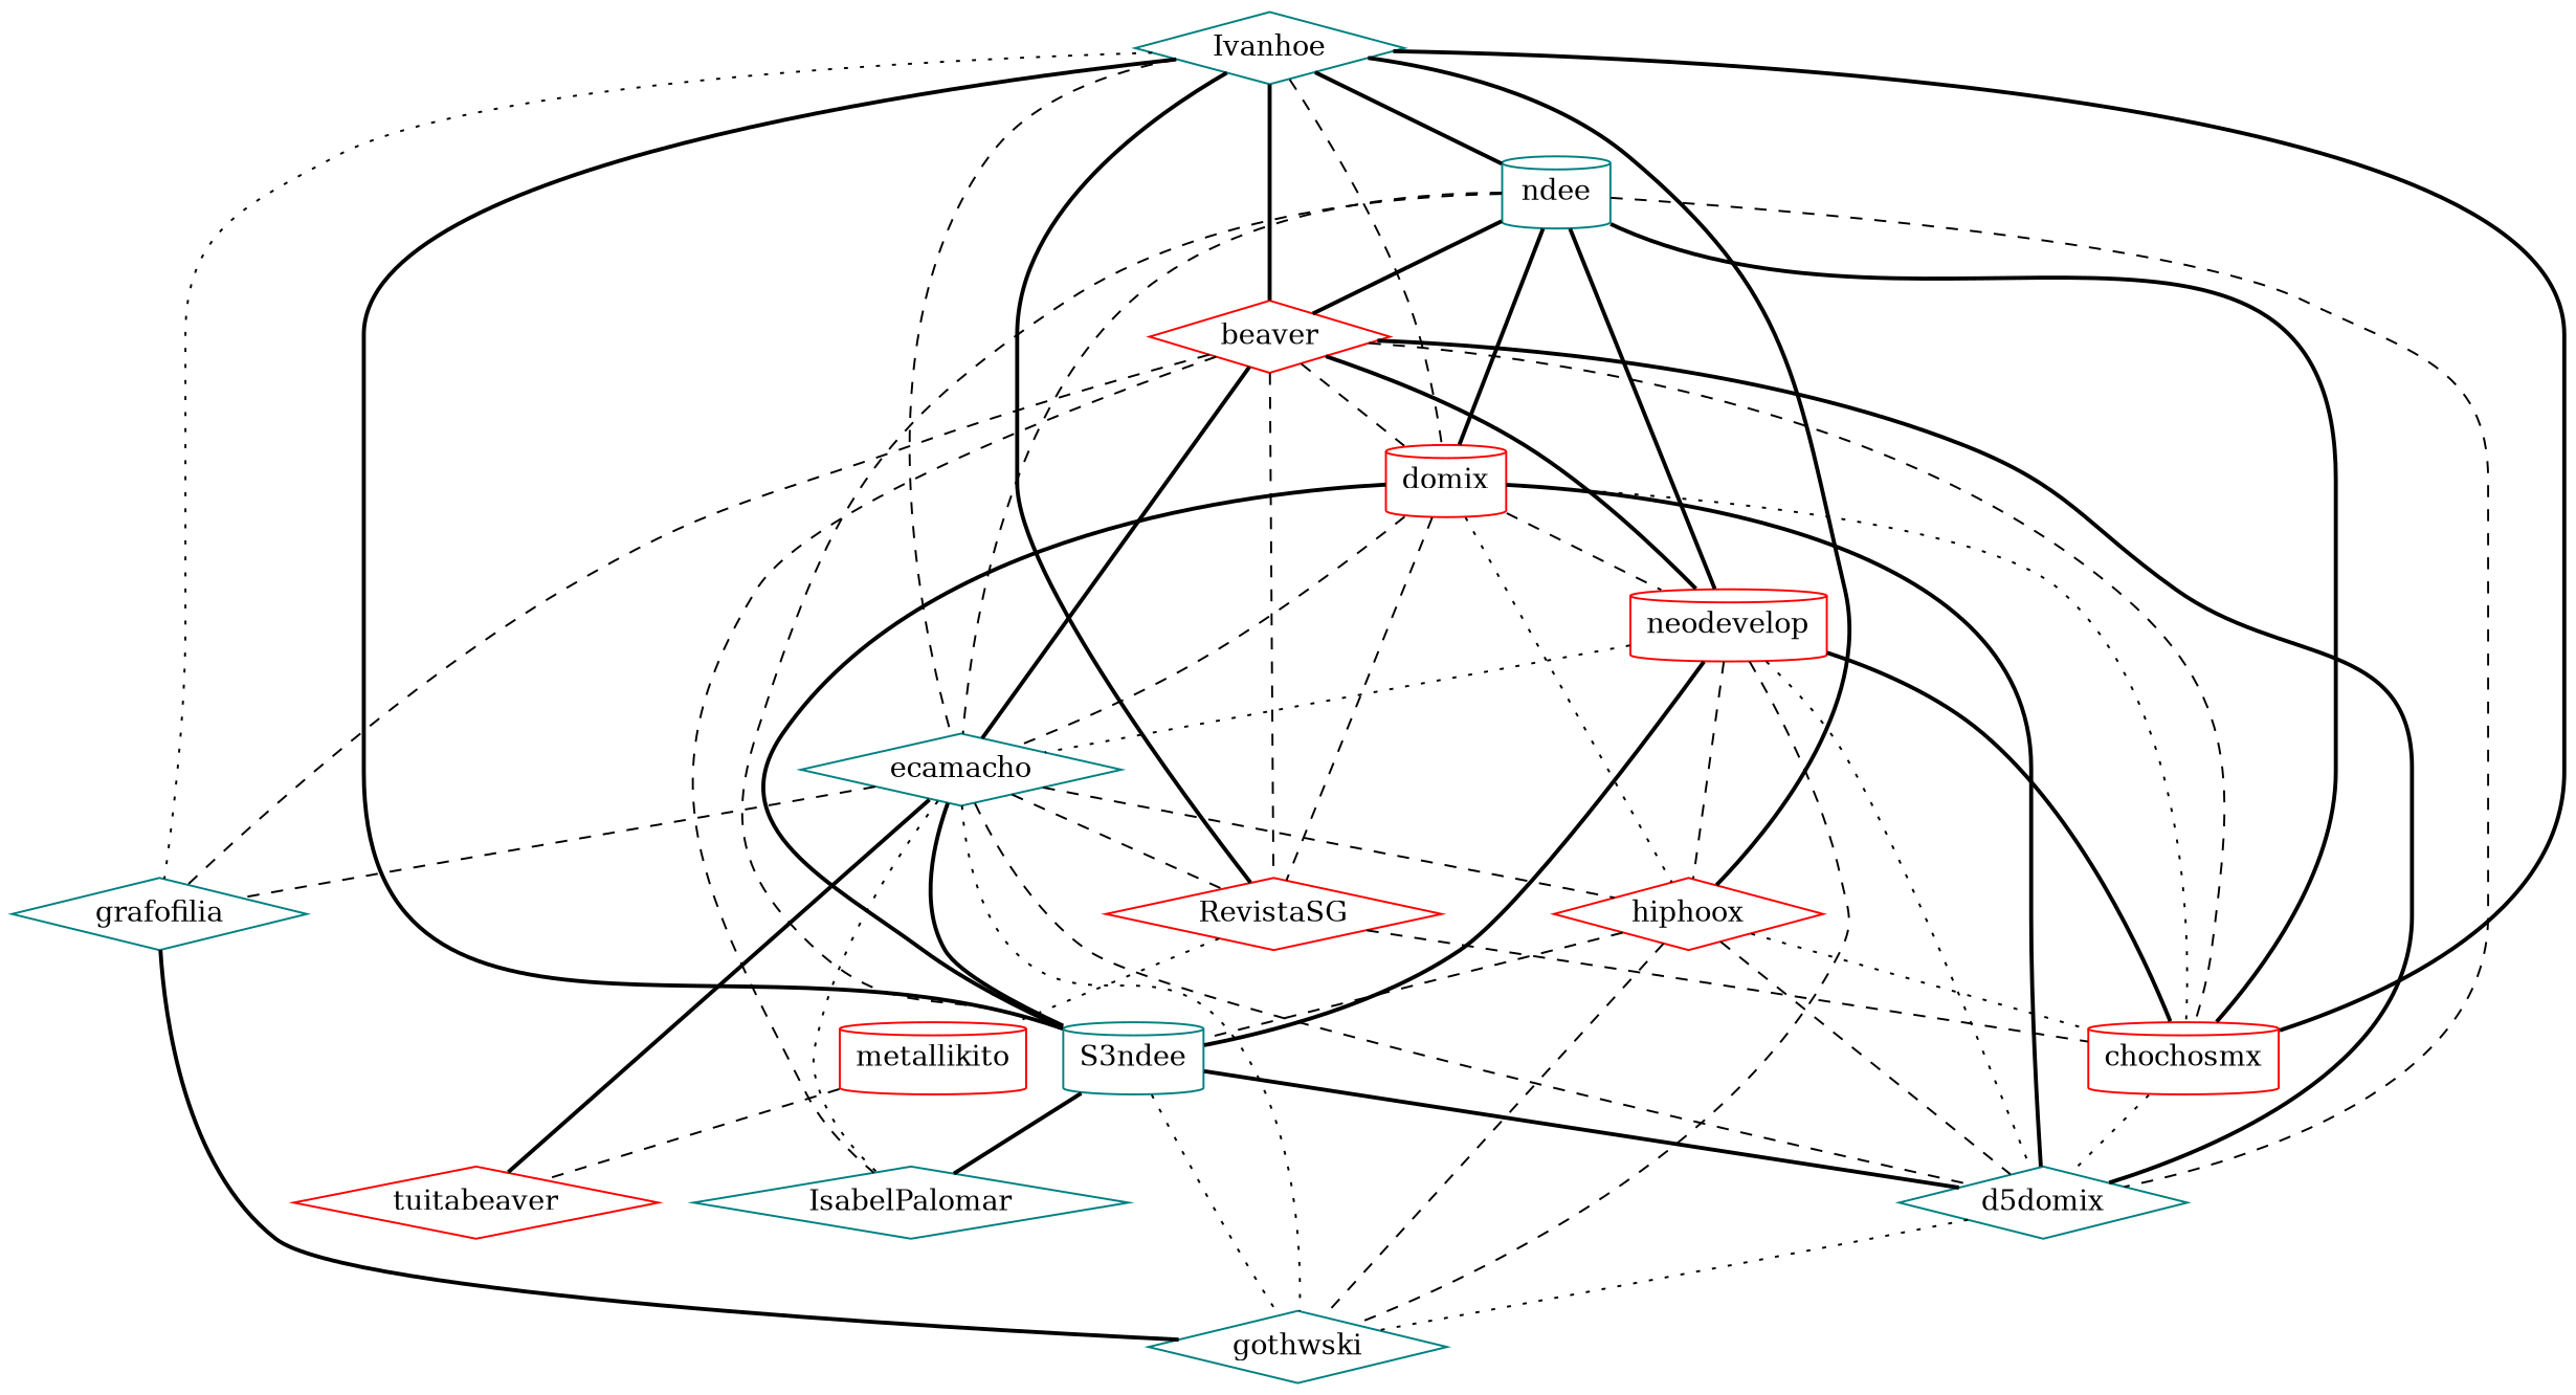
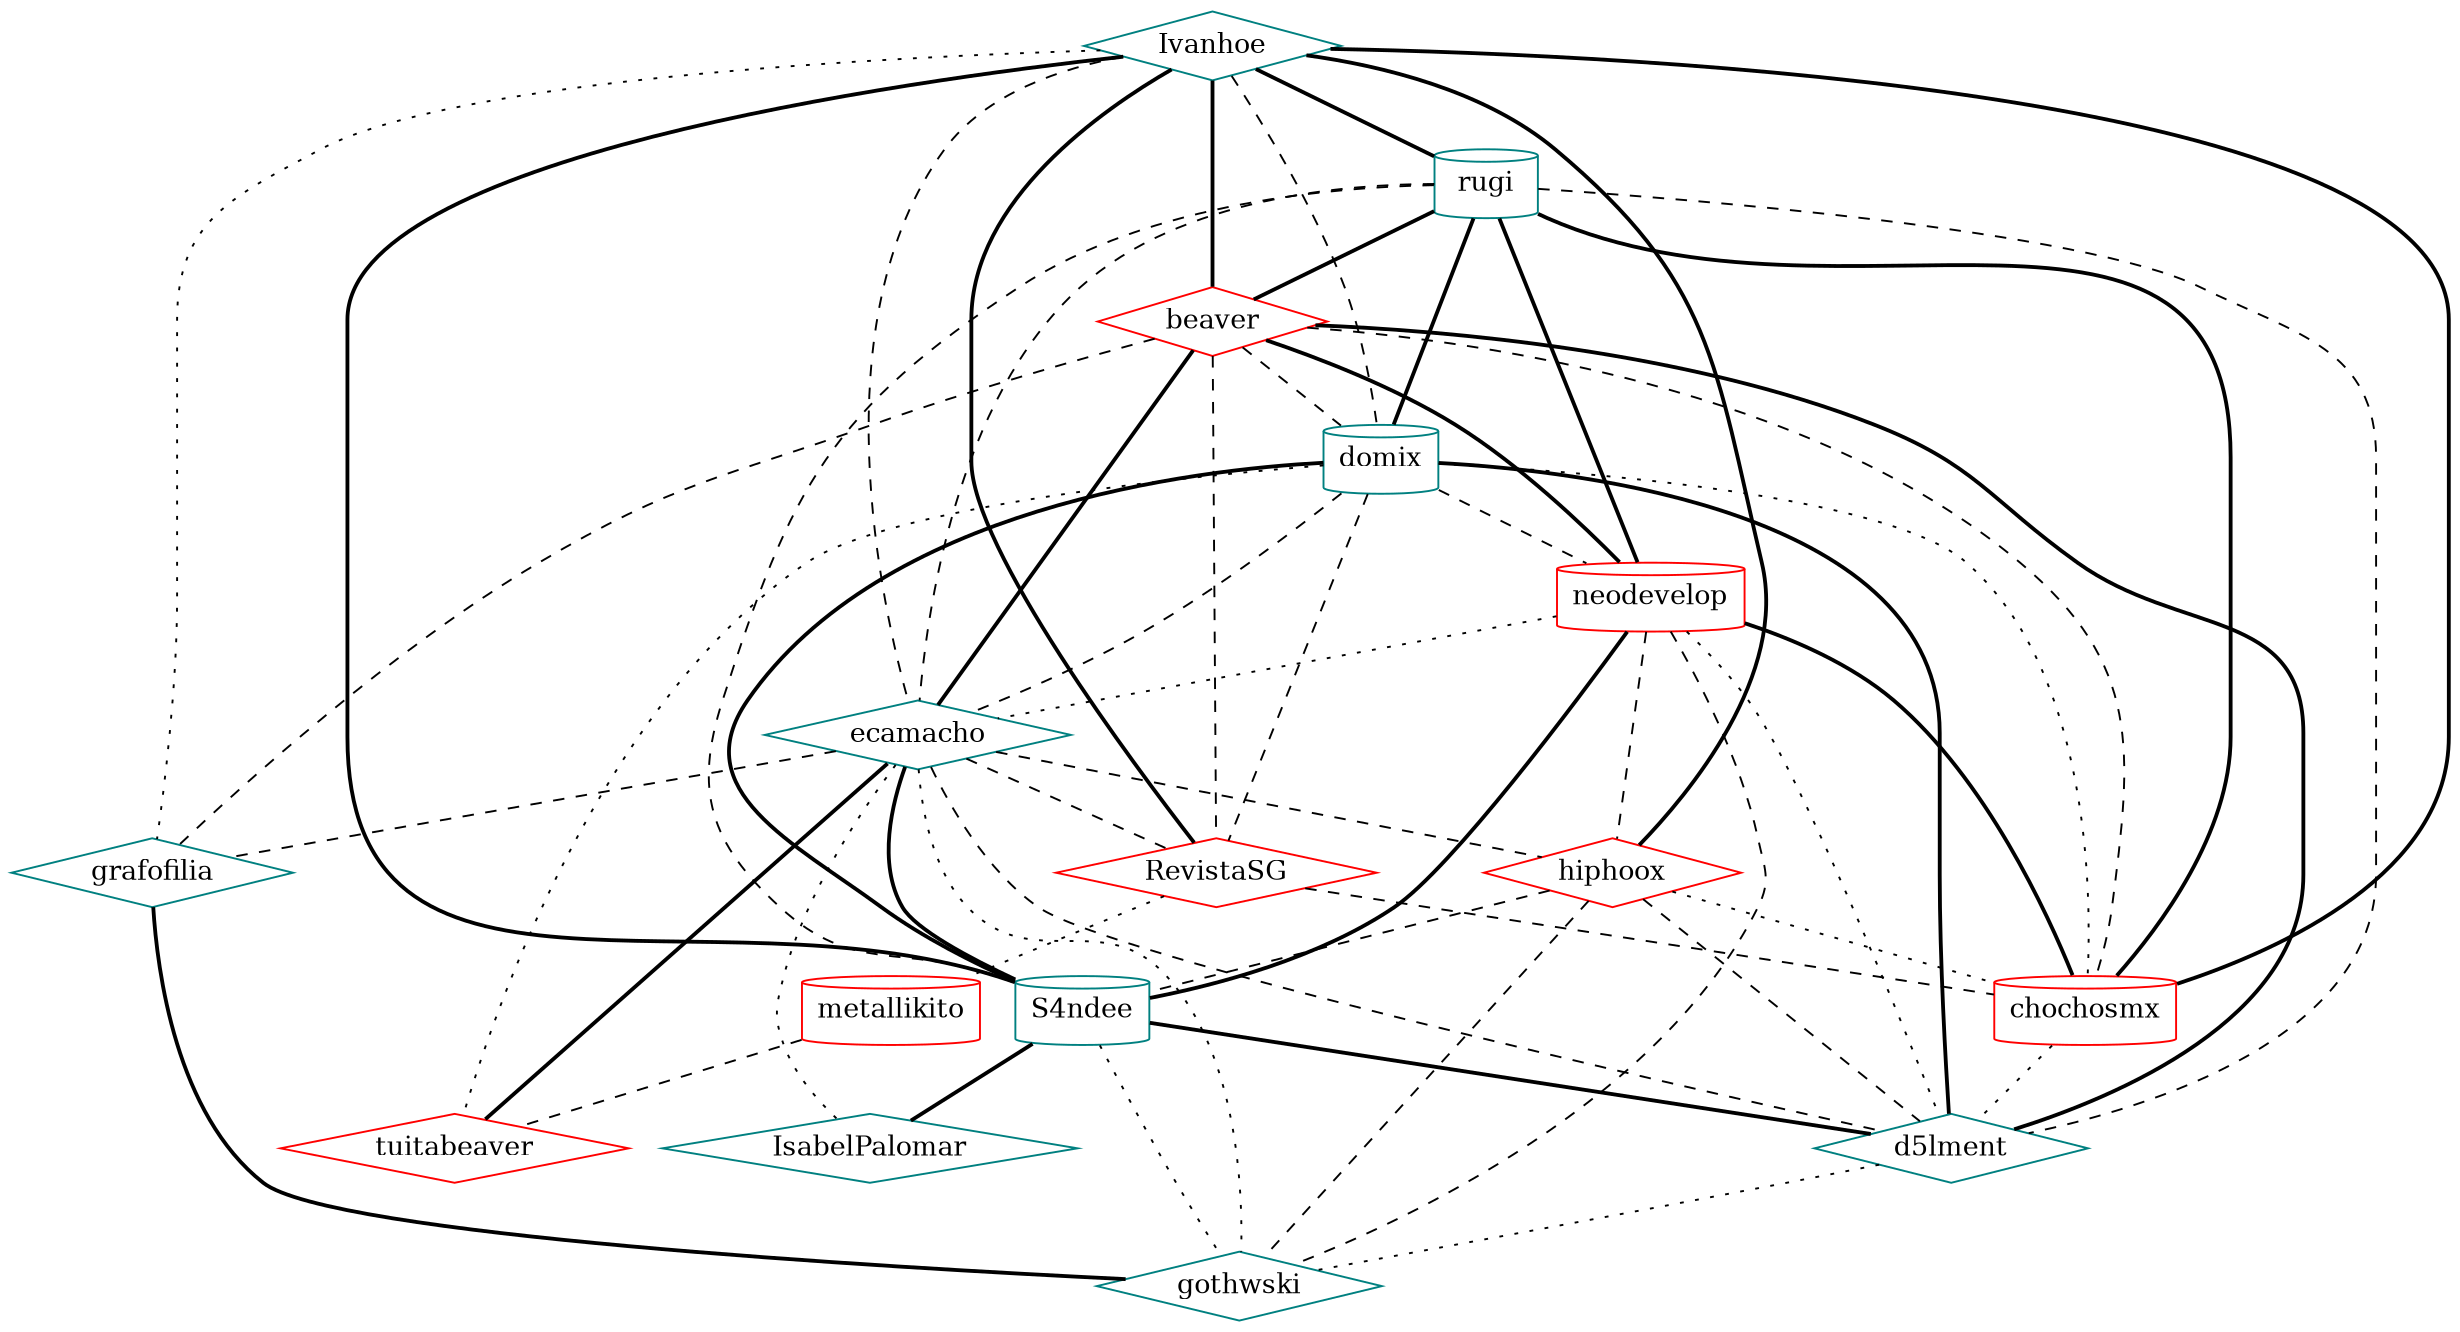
  graph {
    node [color=teal shape=diamond]
    edge [style=dashed]
-   rugi [shape=cylinder label=ndee]
+   rugi [shape=cylinder]
    Ivanhoe
    n3 [color=red label=beaver]
-   domix [color=red shape=cylinder]
+   domix [shape=cylinder]
    ecamacho
    grafofilia
    hiphoox [color=red]
-   S4ndee [shape=cylinder label=S3ndee]
+   S4ndee [shape=cylinder]
    chochosmx [color=red shape=cylinder]
    RevistaSG [color=red]
    neodevelop [color=red shape=cylinder]
-   d5lment [label=d5domix]
+   d5lment
    IsabelPalomar
    gothwski
    tuitabeaver [color=red]
    metallikito [color=red shape=cylinder]
    rugi -- n3 [style=bold]
    rugi -- domix [style=bold]
    rugi -- ecamacho
    rugi -- S4ndee
    rugi -- chochosmx [style=bold]
    rugi -- neodevelop [style=bold]
    rugi -- d5lment
    Ivanhoe -- rugi [style=bold]
    Ivanhoe -- n3 [style=bold]
    Ivanhoe -- domix
    Ivanhoe -- ecamacho
    Ivanhoe -- grafofilia [style=dotted]
    Ivanhoe -- hiphoox [style=bold]
    Ivanhoe -- S4ndee [style=bold]
    Ivanhoe -- chochosmx [style=bold]
    Ivanhoe -- RevistaSG [style=bold]
    n3 -- domix
    n3 -- ecamacho [style=bold]
    n3 -- grafofilia
    n3 -- chochosmx
    n3 -- RevistaSG
    n3 -- neodevelop [style=bold]
    n3 -- d5lment [style=bold]
-   n3 -- IsabelPalomar
    domix -- ecamacho
-   domix -- hiphoox [style=dotted]
+   domix -- tuitabeaver [style=dotted]
    domix -- S4ndee [style=bold]
    domix -- chochosmx [style=dotted]
    domix -- RevistaSG
    domix -- neodevelop
    domix -- d5lment [style=bold]
    ecamacho -- grafofilia
    ecamacho -- hiphoox
    ecamacho -- S4ndee [style=bold]
    ecamacho -- RevistaSG
    ecamacho -- d5lment
    ecamacho -- IsabelPalomar [style=dotted]
    ecamacho -- gothwski [style=dotted]
    ecamacho -- tuitabeaver [style=bold]
    grafofilia -- gothwski [style=bold]
    hiphoox -- S4ndee
    hiphoox -- chochosmx [style=dotted]
    hiphoox -- d5lment
    hiphoox -- gothwski
    S4ndee -- d5lment [style=bold]
    S4ndee -- IsabelPalomar [style=bold]
    S4ndee -- gothwski [style=dotted]
    chochosmx -- d5lment [style=dotted]
    RevistaSG -- chochosmx
    RevistaSG -- metallikito [style=dotted]
    neodevelop -- ecamacho [style=dotted]
    neodevelop -- hiphoox
    neodevelop -- S4ndee [style=bold]
    neodevelop -- chochosmx [style=bold]
    neodevelop -- d5lment [style=dotted]
    neodevelop -- gothwski
    d5lment -- gothwski [style=dotted]
    metallikito -- tuitabeaver
  }
